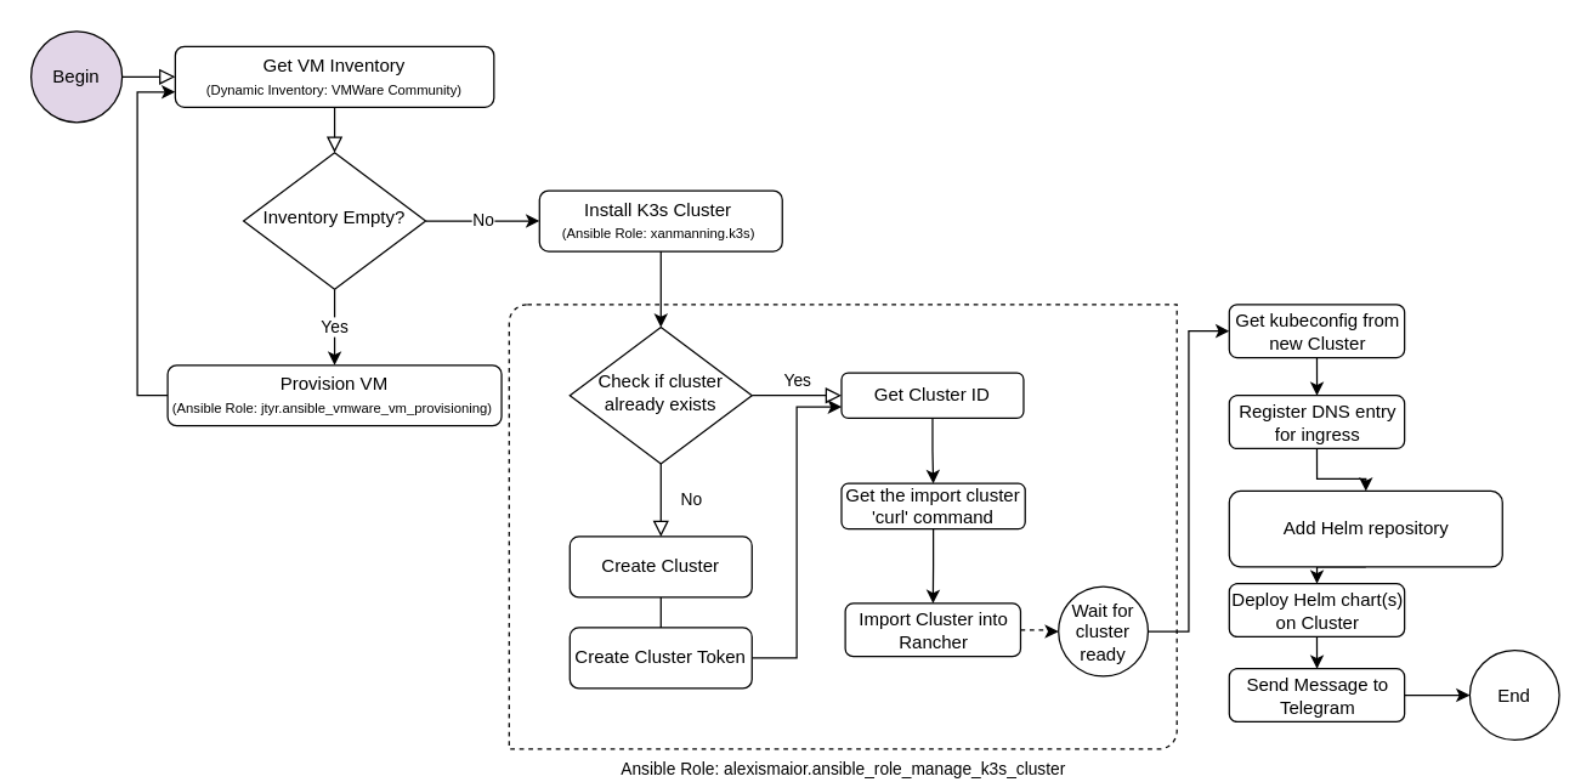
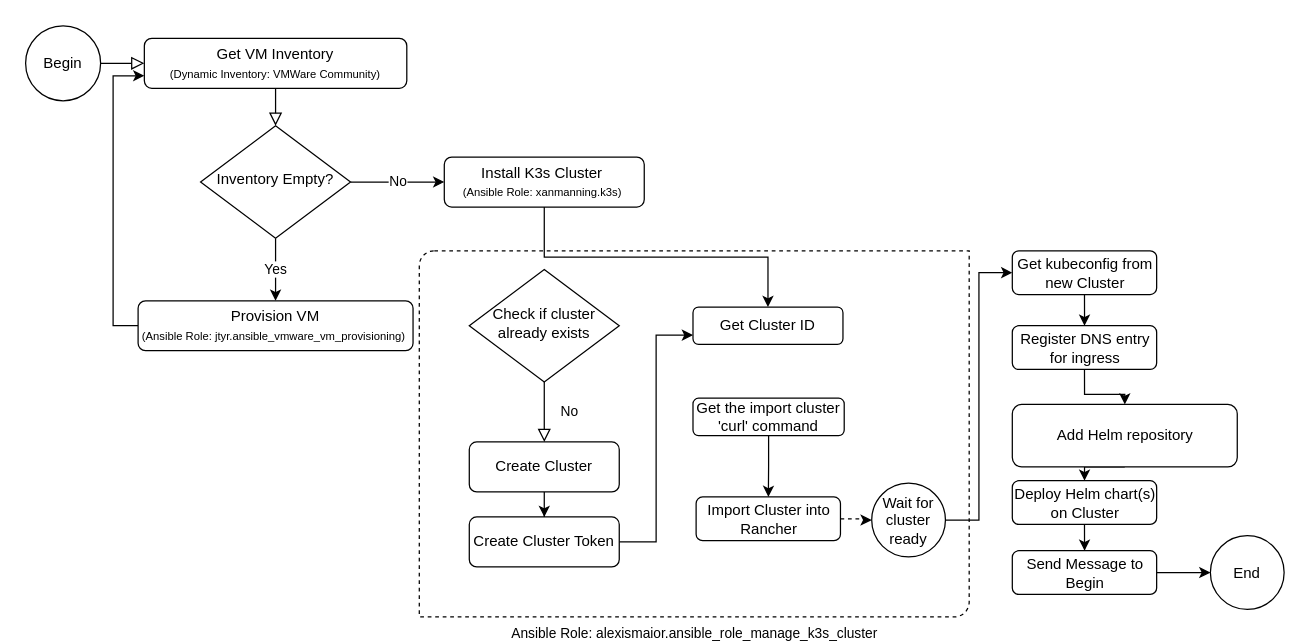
  <mxCell id="0" />
  <mxCell id="1" parent="0" />
  <mxCell id="2" value="Ansible Role:&amp;nbsp;alexismaior.ansible_role_manage_k3s_cluster" style="verticalLabelPosition=bottom;verticalAlign=top;html=1;shape=mxgraph.basic.diag_round_rect;dx=6;fontSize=11;labelBackgroundColor=none;fillColor=none;dashed=1;" parent="1" vertex="1"><mxGeometry x="335" y="200" width="440" height="293" as="geometry" /></mxCell>
  <mxCell id="3" value="" style="rounded=0;html=1;jettySize=auto;orthogonalLoop=1;fontSize=11;endArrow=block;endFill=0;endSize=8;strokeWidth=1;shadow=0;labelBackgroundColor=none;edgeStyle=orthogonalEdgeStyle;" parent="1" source="26" target="23" edge="1"><mxGeometry relative="1" as="geometry"><mxPoint x="255" y="100" as="sourcePoint" /></mxGeometry></mxCell>
  <mxCell id="4" value="No" style="rounded=0;html=1;jettySize=auto;orthogonalLoop=1;fontSize=11;endArrow=block;endFill=0;endSize=8;strokeWidth=1;shadow=0;labelBackgroundColor=none;edgeStyle=orthogonalEdgeStyle;" parent="1" source="6" target="8" edge="1"><mxGeometry y="20" relative="1" as="geometry"><mxPoint as="offset" /><mxPoint x="435" y="423" as="targetPoint" /></mxGeometry></mxCell>
- <mxCell id="5" value="Yes" style="edgeStyle=orthogonalEdgeStyle;rounded=0;html=1;jettySize=auto;orthogonalLoop=1;fontSize=11;endArrow=block;endFill=0;endSize=8;strokeWidth=1;shadow=0;labelBackgroundColor=none;" parent="1" source="6" target="12" edge="1"><mxGeometry y="10" relative="1" as="geometry"><mxPoint as="offset" /><mxPoint x="605" y="258" as="targetPoint" /></mxGeometry></mxCell>
  <mxCell id="6" value="Check if cluster already exists" style="rhombus;whiteSpace=wrap;html=1;shadow=0;fontFamily=Helvetica;fontSize=12;align=center;strokeWidth=1;spacing=6;spacingTop=-4;" parent="1" vertex="1"><mxGeometry x="375" y="215" width="120" height="90" as="geometry" /></mxCell>
- <mxCell id="7" value="" style="edgeStyle=orthogonalEdgeStyle;rounded=0;orthogonalLoop=1;jettySize=auto;html=1;endArrow=none;" parent="1" source="8" target="11" edge="1"><mxGeometry relative="1" as="geometry" /></mxCell>
+ <mxCell id="7" value="" style="edgeStyle=orthogonalEdgeStyle;rounded=0;orthogonalLoop=1;jettySize=auto;html=1;" parent="1" source="8" target="11" edge="1"><mxGeometry relative="1" as="geometry" /></mxCell>
  <mxCell id="8" value="Create Cluster" style="rounded=1;whiteSpace=wrap;html=1;fontSize=12;glass=0;strokeWidth=1;shadow=0;" parent="1" vertex="1"><mxGeometry x="375" y="353" width="120" height="40" as="geometry" /></mxCell>
- <mxCell id="9" value="Begin" style="ellipse;whiteSpace=wrap;html=1;aspect=fixed;fillColor=#e1d5e7;" parent="1" vertex="1"><mxGeometry y="20" width="60" height="60" as="geometry" x="20" /></mxCell>
+ <mxCell id="9" value="Begin" style="ellipse;whiteSpace=wrap;html=1;aspect=fixed;" parent="1" vertex="1"><mxGeometry y="20" width="60" height="60" as="geometry" x="20" /></mxCell>
  <mxCell id="10" style="edgeStyle=orthogonalEdgeStyle;rounded=0;orthogonalLoop=1;jettySize=auto;html=1;entryX=0;entryY=0.75;entryDx=0;entryDy=0;" parent="1" source="11" target="12" edge="1"><mxGeometry relative="1" as="geometry" /></mxCell>
  <mxCell id="11" value="Create Cluster Token" style="whiteSpace=wrap;html=1;rounded=1;shadow=0;strokeWidth=1;glass=0;" parent="1" vertex="1"><mxGeometry x="375" y="413" width="120" height="40" as="geometry" /></mxCell>
  <mxCell id="12" value="Get Cluster ID" style="whiteSpace=wrap;html=1;rounded=1;shadow=0;strokeWidth=1;glass=0;" parent="1" vertex="1"><mxGeometry x="554" y="245" width="120" height="30" as="geometry" /></mxCell>
- <mxCell id="13" value="" style="edgeStyle=orthogonalEdgeStyle;rounded=0;orthogonalLoop=1;jettySize=auto;html=1;exitX=0.5;exitY=1;exitDx=0;exitDy=0;" parent="1" source="12" target="15" edge="1"><mxGeometry relative="1" as="geometry"><mxPoint x="614" y="251" as="sourcePoint" /><mxPoint x="615" y="346" as="targetPoint" /></mxGeometry></mxCell>
  <mxCell id="14" value="" style="edgeStyle=orthogonalEdgeStyle;rounded=0;orthogonalLoop=1;jettySize=auto;html=1;" parent="1" source="15" target="17" edge="1"><mxGeometry relative="1" as="geometry" /></mxCell>
  <mxCell id="15" value="Get the import cluster 'curl' command" style="whiteSpace=wrap;html=1;rounded=1;shadow=0;strokeWidth=1;glass=0;" parent="1" vertex="1"><mxGeometry x="554" y="318" width="121" height="30" as="geometry" /></mxCell>
  <mxCell id="16" style="edgeStyle=orthogonalEdgeStyle;rounded=0;orthogonalLoop=1;jettySize=auto;html=1;exitX=1;exitY=0.5;exitDx=0;exitDy=0;dashed=1;" parent="1" source="17" edge="1" target="19"><mxGeometry relative="1" as="geometry"><mxPoint x="735" y="438.5" as="targetPoint" /></mxGeometry></mxCell>
  <mxCell id="17" value="Import Cluster into Rancher" style="whiteSpace=wrap;html=1;rounded=1;shadow=0;strokeWidth=1;glass=0;" parent="1" vertex="1"><mxGeometry x="556.5" y="397" width="115.5" height="35" as="geometry" /></mxCell>
  <mxCell id="18" style="edgeStyle=orthogonalEdgeStyle;rounded=0;orthogonalLoop=1;jettySize=auto;html=1;exitX=1;exitY=0.5;exitDx=0;exitDy=0;entryX=0;entryY=0.5;entryDx=0;entryDy=0;fontSize=11;fontColor=#000000;" parent="1" source="19" target="29" edge="1"><mxGeometry relative="1" as="geometry" /></mxCell>
  <mxCell id="19" value="Wait for cluster ready" style="ellipse;whiteSpace=wrap;html=1;aspect=fixed;" parent="1" vertex="1"><mxGeometry x="697" y="386" width="59" height="59" as="geometry" /></mxCell>
  <mxCell id="20" value="End" style="ellipse;whiteSpace=wrap;html=1;aspect=fixed;" parent="1" vertex="1"><mxGeometry x="968" y="428" width="59" height="59" as="geometry" /></mxCell>
  <mxCell id="21" value="Yes" style="edgeStyle=orthogonalEdgeStyle;rounded=0;orthogonalLoop=1;jettySize=auto;html=1;exitX=0.5;exitY=1;exitDx=0;exitDy=0;entryX=0.5;entryY=0;entryDx=0;entryDy=0;" parent="1" source="23" target="25" edge="1"><mxGeometry relative="1" as="geometry"><mxPoint x="413" y="95" as="sourcePoint" /></mxGeometry></mxCell>
  <mxCell id="22" value="No" style="edgeStyle=orthogonalEdgeStyle;rounded=0;orthogonalLoop=1;jettySize=auto;html=1;exitX=1;exitY=0.5;exitDx=0;exitDy=0;" parent="1" source="23" target="39" edge="1"><mxGeometry relative="1" as="geometry"><mxPoint x="350" y="145" as="targetPoint" /></mxGeometry></mxCell>
  <mxCell id="23" value="Inventory Empty?" style="rhombus;whiteSpace=wrap;html=1;shadow=0;fontFamily=Helvetica;fontSize=12;align=center;strokeWidth=1;spacing=6;spacingTop=-4;" parent="1" vertex="1"><mxGeometry x="160" y="100" width="120" height="90" as="geometry" /></mxCell>
  <mxCell id="24" style="edgeStyle=orthogonalEdgeStyle;rounded=0;orthogonalLoop=1;jettySize=auto;html=1;exitX=0;exitY=0.5;exitDx=0;exitDy=0;entryX=0;entryY=0.75;entryDx=0;entryDy=0;" parent="1" source="25" target="26" edge="1"><mxGeometry relative="1" as="geometry" /></mxCell>
  <mxCell id="25" value="Provision VM &lt;br&gt;&lt;font style=&quot;font-size: 9px&quot;&gt;(Ansible Role:&amp;nbsp;jtyr.ansible_vmware_vm_provisioning)&amp;nbsp;&lt;/font&gt;" style="rounded=1;whiteSpace=wrap;html=1;fontSize=12;glass=0;strokeWidth=1;shadow=0;" parent="1" vertex="1"><mxGeometry x="110" y="240" width="220" height="40" as="geometry" /></mxCell>
  <mxCell id="26" value="Get VM Inventory&lt;br&gt;&lt;span style=&quot;font-size: 9px&quot;&gt;(Dynamic Inventory:&amp;nbsp;VMWare Community)&lt;/span&gt;" style="rounded=1;whiteSpace=wrap;html=1;fontSize=12;glass=0;strokeWidth=1;shadow=0;" parent="1" vertex="1"><mxGeometry x="115" y="30" width="210" height="40" as="geometry" /></mxCell>
  <mxCell id="27" value="" style="rounded=0;html=1;jettySize=auto;orthogonalLoop=1;fontSize=11;endArrow=block;endFill=0;endSize=8;strokeWidth=1;shadow=0;labelBackgroundColor=none;edgeStyle=orthogonalEdgeStyle;entryX=0;entryY=0.5;entryDx=0;entryDy=0;" parent="1" source="9" target="26" edge="1"><mxGeometry relative="1" as="geometry"><mxPoint x="80" y="50" as="sourcePoint" /><mxPoint x="240" y="50" as="targetPoint" /></mxGeometry></mxCell>
  <mxCell id="28" style="edgeStyle=orthogonalEdgeStyle;rounded=0;orthogonalLoop=1;jettySize=auto;html=1;exitX=0.5;exitY=1;exitDx=0;exitDy=0;fontSize=11;fontColor=#000000;" parent="1" source="29" target="31" edge="1"><mxGeometry relative="1" as="geometry" /></mxCell>
  <mxCell id="29" value="Get kubeconfig from new Cluster" style="whiteSpace=wrap;html=1;rounded=1;shadow=0;strokeWidth=1;glass=0;" parent="1" vertex="1"><mxGeometry x="809.5" y="200" width="115.5" height="35" as="geometry" /></mxCell>
  <mxCell id="30" style="edgeStyle=orthogonalEdgeStyle;rounded=0;orthogonalLoop=1;jettySize=auto;html=1;exitX=0.5;exitY=1;exitDx=0;exitDy=0;fontSize=11;fontColor=#000000;" parent="1" source="31" target="33" edge="1"><mxGeometry relative="1" as="geometry" /></mxCell>
  <mxCell id="31" value="Register DNS entry for ingress" style="whiteSpace=wrap;html=1;rounded=1;shadow=0;strokeWidth=1;glass=0;" parent="1" vertex="1"><mxGeometry x="809.5" y="260" width="115.5" height="35" as="geometry" /></mxCell>
  <mxCell id="32" style="edgeStyle=orthogonalEdgeStyle;rounded=0;orthogonalLoop=1;jettySize=auto;html=1;exitX=0.5;exitY=1;exitDx=0;exitDy=0;entryX=0.5;entryY=0;entryDx=0;entryDy=0;fontSize=11;fontColor=#000000;" parent="1" source="33" target="35" edge="1"><mxGeometry relative="1" as="geometry" /></mxCell>
  <mxCell id="33" value="Add Helm repository" style="whiteSpace=wrap;html=1;rounded=1;shadow=0;strokeWidth=1;glass=0;" parent="1" vertex="1"><mxGeometry x="809.5" y="323" width="180" height="50" as="geometry" /></mxCell>
  <mxCell id="34" style="edgeStyle=orthogonalEdgeStyle;rounded=0;orthogonalLoop=1;jettySize=auto;html=1;exitX=0.5;exitY=1;exitDx=0;exitDy=0;fontSize=11;fontColor=#000000;" parent="1" source="35" target="37" edge="1"><mxGeometry relative="1" as="geometry" /></mxCell>
  <mxCell id="35" value="Deploy Helm chart(s) on Cluster" style="whiteSpace=wrap;html=1;rounded=1;shadow=0;strokeWidth=1;glass=0;" parent="1" vertex="1"><mxGeometry x="809.5" y="384" width="115.5" height="35" as="geometry" /></mxCell>
  <mxCell id="36" style="edgeStyle=orthogonalEdgeStyle;rounded=0;orthogonalLoop=1;jettySize=auto;html=1;exitX=1;exitY=0.5;exitDx=0;exitDy=0;fontSize=11;fontColor=#000000;" parent="1" source="37" target="20" edge="1"><mxGeometry relative="1" as="geometry" /></mxCell>
- <mxCell id="37" value="Send Message to Telegram" style="whiteSpace=wrap;html=1;rounded=1;shadow=0;strokeWidth=1;glass=0;" parent="1" vertex="1"><mxGeometry x="809.5" y="440" width="115.5" height="35" as="geometry" /></mxCell>
- <mxCell id="38" style="edgeStyle=orthogonalEdgeStyle;rounded=0;orthogonalLoop=1;jettySize=auto;html=1;exitX=0.5;exitY=1;exitDx=0;exitDy=0;entryX=0.5;entryY=0;entryDx=0;entryDy=0;" edge="1" parent="1" source="39" target="6"><mxGeometry relative="1" as="geometry" /></mxCell>
+ <mxCell id="37" value="Send Message to Begin" style="whiteSpace=wrap;html=1;rounded=1;shadow=0;strokeWidth=1;glass=0;" parent="1" vertex="1"><mxGeometry x="809.5" y="440" width="115.5" height="35" as="geometry" /></mxCell>
+ <mxCell id="38" style="edgeStyle=orthogonalEdgeStyle;rounded=0;orthogonalLoop=1;jettySize=auto;html=1;exitX=0.5;exitY=1;exitDx=0;exitDy=0;" edge="1" parent="1" source="39" target="12"><mxGeometry relative="1" as="geometry" /></mxCell>
  <mxCell id="39" value="&lt;font&gt;Install K3s Cluster&amp;nbsp;&lt;br&gt;&lt;/font&gt;&lt;font style=&quot;font-size: 9px&quot;&gt;(Ansible Role: xanmanning.k3s)&amp;nbsp;&lt;/font&gt;" style="rounded=1;whiteSpace=wrap;html=1;fontSize=12;glass=0;strokeWidth=1;shadow=0;" parent="1" vertex="1"><mxGeometry x="355" y="125" width="160" height="40" as="geometry" /></mxCell>
